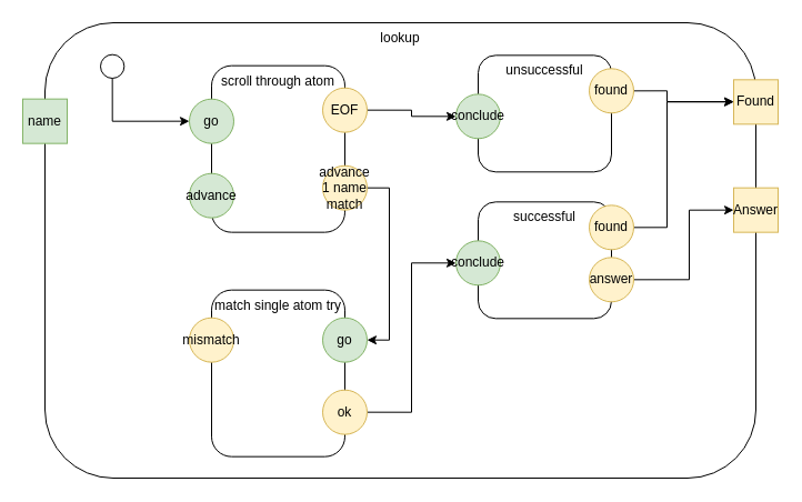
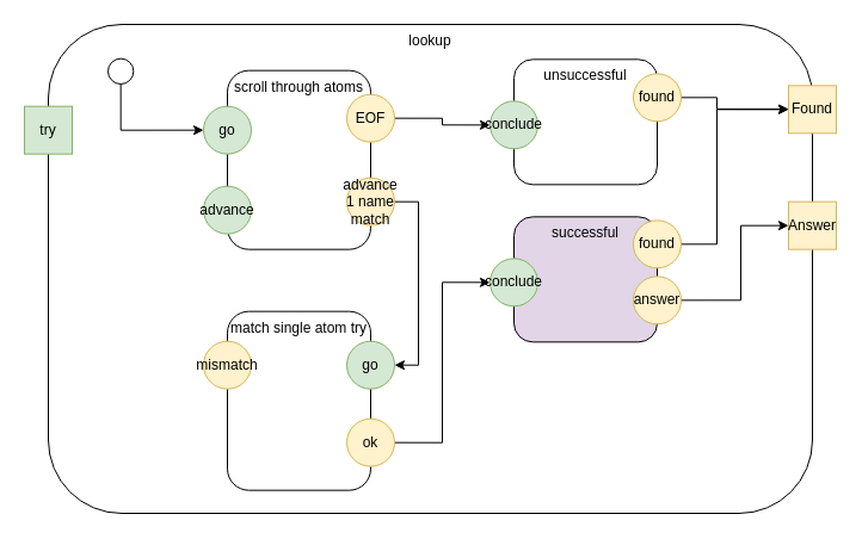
  <mxCell id="0" />
  <mxCell id="1" parent="0" />
  <mxCell id="2" value="lookup" style="rounded=1;whiteSpace=wrap;html=1;verticalAlign=top;" parent="1" vertex="1"><mxGeometry x="40" y="20" width="640" height="410" as="geometry" /></mxCell>
- <mxCell id="3" value="scroll through atom" style="rounded=1;whiteSpace=wrap;html=1;verticalAlign=top;" parent="1" vertex="1"><mxGeometry x="190" y="58.66" width="120" height="150" as="geometry" /></mxCell>
+ <mxCell id="3" value="scroll through atoms" style="rounded=1;whiteSpace=wrap;html=1;verticalAlign=top;" parent="1" vertex="1"><mxGeometry x="190" y="58.66" width="120" height="150" as="geometry" /></mxCell>
  <mxCell id="4" value="advance" style="ellipse;whiteSpace=wrap;html=1;aspect=fixed;fillColor=#d5e8d4;strokeColor=#82b366;" parent="1" vertex="1"><mxGeometry x="170" y="155.66" width="40" height="40" as="geometry" /></mxCell>
  <mxCell id="5" style="edgeStyle=orthogonalEdgeStyle;rounded=0;orthogonalLoop=1;jettySize=auto;html=1;exitX=1;exitY=0.5;exitDx=0;exitDy=0;entryX=0;entryY=0.5;entryDx=0;entryDy=0;" parent="1" source="6" target="10" edge="1"><mxGeometry relative="1" as="geometry" /></mxCell>
  <mxCell id="6" value="EOF" style="ellipse;whiteSpace=wrap;html=1;aspect=fixed;fillColor=#fff2cc;strokeColor=#d6b656;" parent="1" vertex="1"><mxGeometry x="290" y="78.66" width="40" height="40" as="geometry" /></mxCell>
  <mxCell id="7" style="edgeStyle=orthogonalEdgeStyle;rounded=0;orthogonalLoop=1;jettySize=auto;html=1;exitX=1;exitY=0.5;exitDx=0;exitDy=0;entryX=1;entryY=0.5;entryDx=0;entryDy=0;" parent="1" source="8" target="18" edge="1"><mxGeometry relative="1" as="geometry" /></mxCell>
  <mxCell id="8" value="advance 1 name match" style="ellipse;whiteSpace=wrap;html=1;aspect=fixed;fillColor=#fff2cc;strokeColor=#d6b656;" parent="1" vertex="1"><mxGeometry x="290" y="148.66" width="40" height="40" as="geometry" /></mxCell>
  <mxCell id="9" value="unsuccessful" style="rounded=1;whiteSpace=wrap;html=1;verticalAlign=top;" parent="1" vertex="1"><mxGeometry x="430" y="49.33" width="120" height="105" as="geometry" /></mxCell>
  <mxCell id="10" value="conclude" style="ellipse;whiteSpace=wrap;html=1;aspect=fixed;fillColor=#d5e8d4;strokeColor=#82b366;" parent="1" vertex="1"><mxGeometry x="410" y="84.33" width="40" height="40" as="geometry" /></mxCell>
  <mxCell id="11" style="edgeStyle=orthogonalEdgeStyle;curved=1;orthogonalLoop=1;jettySize=auto;html=1;exitX=0.5;exitY=1;exitDx=0;exitDy=0;" parent="1" source="9" target="9" edge="1"><mxGeometry relative="1" as="geometry" /></mxCell>
- <mxCell id="12" value="successful" style="rounded=1;whiteSpace=wrap;html=1;verticalAlign=top;" parent="1" vertex="1"><mxGeometry x="430" y="181.33" width="120" height="105" as="geometry" /></mxCell>
+ <mxCell id="12" value="successful" style="rounded=1;whiteSpace=wrap;html=1;verticalAlign=top;fillColor=#e1d5e7;" parent="1" vertex="1"><mxGeometry x="430" y="181.33" width="120" height="105" as="geometry" /></mxCell>
  <mxCell id="13" value="conclude" style="ellipse;whiteSpace=wrap;html=1;aspect=fixed;fillColor=#d5e8d4;strokeColor=#82b366;" parent="1" vertex="1"><mxGeometry x="410" y="216.33" width="40" height="40" as="geometry" /></mxCell>
  <mxCell id="14" style="edgeStyle=orthogonalEdgeStyle;rounded=0;orthogonalLoop=1;jettySize=auto;html=1;exitX=1;exitY=0.5;exitDx=0;exitDy=0;entryX=0;entryY=0.5;entryDx=0;entryDy=0;" parent="1" source="15" target="28" edge="1"><mxGeometry relative="1" as="geometry"><Array as="points"><mxPoint x="620" y="251" /><mxPoint x="620" y="189" /></Array></mxGeometry></mxCell>
  <mxCell id="15" value="answer" style="ellipse;whiteSpace=wrap;html=1;aspect=fixed;fillColor=#fff2cc;strokeColor=#d6b656;" parent="1" vertex="1"><mxGeometry x="530" y="231.33" width="40" height="40" as="geometry" /></mxCell>
  <mxCell id="16" style="edgeStyle=orthogonalEdgeStyle;curved=1;orthogonalLoop=1;jettySize=auto;html=1;exitX=0.5;exitY=1;exitDx=0;exitDy=0;" parent="1" source="12" target="12" edge="1"><mxGeometry relative="1" as="geometry" /></mxCell>
  <mxCell id="17" value="match single atom try" style="rounded=1;whiteSpace=wrap;html=1;verticalAlign=top;" parent="1" vertex="1"><mxGeometry x="190" y="260.66" width="120" height="150" as="geometry" /></mxCell>
  <mxCell id="18" value="go" style="ellipse;whiteSpace=wrap;html=1;aspect=fixed;fillColor=#d5e8d4;strokeColor=#82b366;" parent="1" vertex="1"><mxGeometry x="290" y="285.66" width="40" height="40" as="geometry" /></mxCell>
  <mxCell id="19" value="mismatch" style="ellipse;whiteSpace=wrap;html=1;aspect=fixed;fillColor=#fff2cc;strokeColor=#d6b656;" parent="1" vertex="1"><mxGeometry x="170" y="285.66" width="40" height="40" as="geometry" /></mxCell>
  <mxCell id="20" style="edgeStyle=orthogonalEdgeStyle;rounded=0;orthogonalLoop=1;jettySize=auto;html=1;exitX=1;exitY=0.5;exitDx=0;exitDy=0;entryX=0;entryY=0.5;entryDx=0;entryDy=0;" parent="1" source="21" target="13" edge="1"><mxGeometry relative="1" as="geometry" /></mxCell>
  <mxCell id="21" value="ok" style="ellipse;whiteSpace=wrap;html=1;aspect=fixed;fillColor=#fff2cc;strokeColor=#d6b656;" parent="1" vertex="1"><mxGeometry x="290" y="350.66" width="40" height="40" as="geometry" /></mxCell>
  <mxCell id="22" value="go" style="ellipse;whiteSpace=wrap;html=1;aspect=fixed;fillColor=#d5e8d4;strokeColor=#82b366;" parent="1" vertex="1"><mxGeometry x="170" y="88.66" width="40" height="40" as="geometry" /></mxCell>
  <mxCell id="23" style="edgeStyle=orthogonalEdgeStyle;rounded=0;orthogonalLoop=1;jettySize=auto;html=1;exitX=1;exitY=0.5;exitDx=0;exitDy=0;" parent="1" source="24" target="27" edge="1"><mxGeometry relative="1" as="geometry"><Array as="points"><mxPoint x="600" y="81" /><mxPoint x="600" y="91" /></Array></mxGeometry></mxCell>
  <mxCell id="24" value="found" style="ellipse;whiteSpace=wrap;html=1;aspect=fixed;fillColor=#fff2cc;strokeColor=#d6b656;" parent="1" vertex="1"><mxGeometry x="530" y="61.33" width="40" height="40" as="geometry" /></mxCell>
  <mxCell id="25" style="edgeStyle=orthogonalEdgeStyle;rounded=0;orthogonalLoop=1;jettySize=auto;html=1;exitX=1;exitY=0.5;exitDx=0;exitDy=0;entryX=0;entryY=0.5;entryDx=0;entryDy=0;" parent="1" source="26" target="27" edge="1"><mxGeometry relative="1" as="geometry"><Array as="points"><mxPoint x="600" y="204" /><mxPoint x="600" y="91" /></Array></mxGeometry></mxCell>
  <mxCell id="26" value="found" style="ellipse;whiteSpace=wrap;html=1;aspect=fixed;fillColor=#fff2cc;strokeColor=#d6b656;" parent="1" vertex="1"><mxGeometry x="530" y="184.33" width="40" height="40" as="geometry" /></mxCell>
  <mxCell id="27" value="Found" style="whiteSpace=wrap;html=1;aspect=fixed;fillColor=#fff2cc;strokeColor=#d6b656;" parent="1" vertex="1"><mxGeometry x="660" y="71.33" width="40" height="40" as="geometry" /></mxCell>
  <mxCell id="28" value="Answer" style="whiteSpace=wrap;html=1;aspect=fixed;fillColor=#fff2cc;strokeColor=#d6b656;" parent="1" vertex="1"><mxGeometry x="660" y="168.66" width="40" height="40" as="geometry" /></mxCell>
- <mxCell id="29" value="name" style="whiteSpace=wrap;html=1;aspect=fixed;fillColor=#d5e8d4;strokeColor=#82b366;" parent="1" vertex="1"><mxGeometry x="20" y="88.66" width="40" height="40" as="geometry" /></mxCell>
+ <mxCell id="29" value="try" style="whiteSpace=wrap;html=1;aspect=fixed;fillColor=#d5e8d4;strokeColor=#82b366;" parent="1" vertex="1"><mxGeometry x="20" y="88.66" width="40" height="40" as="geometry" /></mxCell>
  <mxCell id="30" style="edgeStyle=orthogonalEdgeStyle;rounded=0;orthogonalLoop=1;jettySize=auto;html=1;exitX=0.5;exitY=1;exitDx=0;exitDy=0;entryX=0;entryY=0.5;entryDx=0;entryDy=0;" edge="1" parent="1" source="31" target="22"><mxGeometry relative="1" as="geometry" /></mxCell>
  <mxCell id="31" value="" style="ellipse;whiteSpace=wrap;html=1;aspect=fixed;" vertex="1" parent="1"><mxGeometry x="90" y="48.66" width="21.34" height="21.34" as="geometry" /></mxCell>
